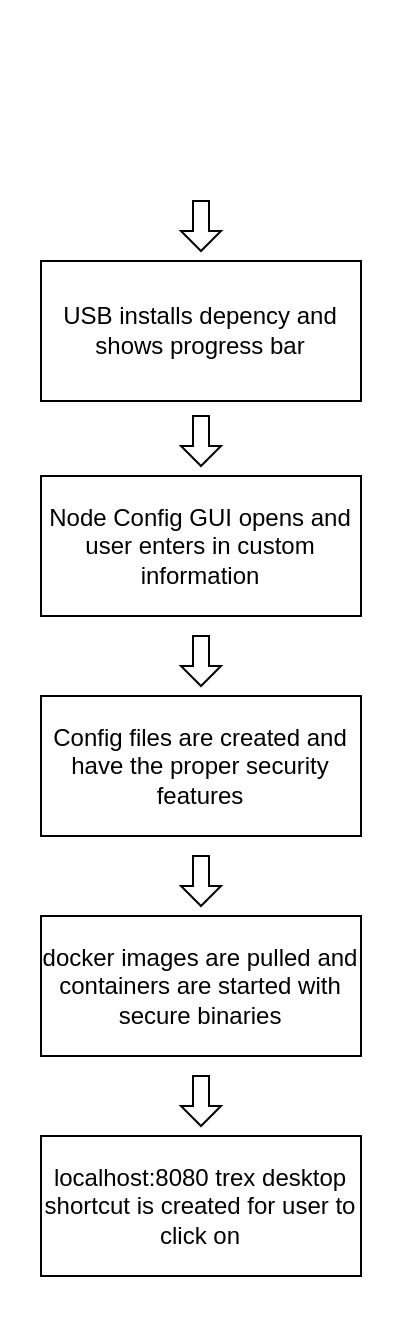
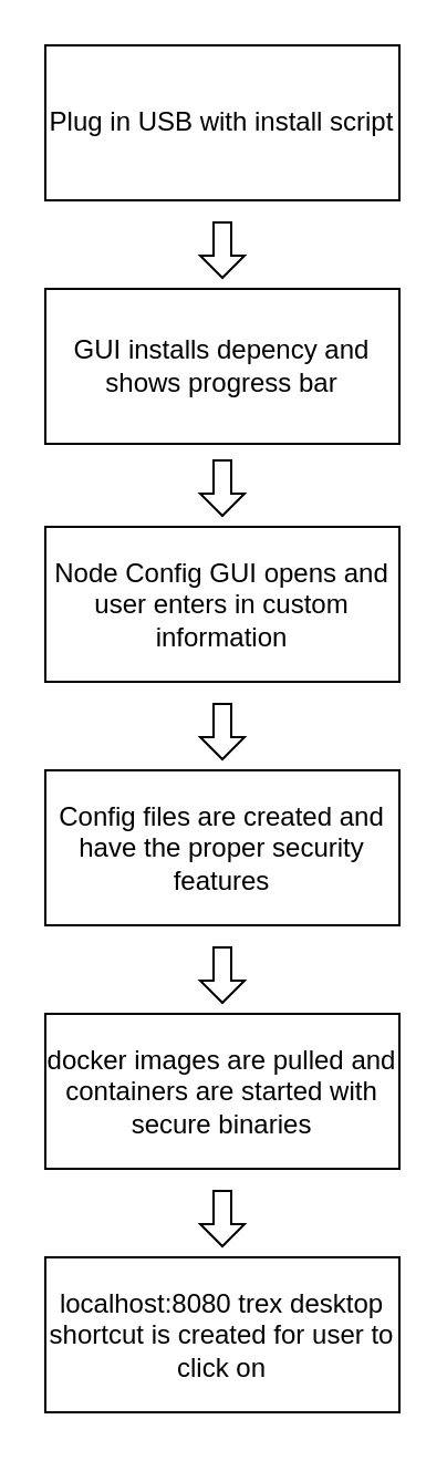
  <mxCell id="0" />
  <mxCell id="1" parent="0" />
+ <mxCell id="2" value="Plug in USB with install script" style="whiteSpace=wrap;html=1;" vertex="1" parent="1"><mxGeometry x="20" y="20" width="160" height="70" as="geometry" /></mxCell>
  <mxCell id="3" value="" style="shape=singleArrow;whiteSpace=wrap;html=1;arrowWidth=0.4;arrowSize=0.4;rotation=90;" vertex="1" parent="1"><mxGeometry x="87.5" y="102.5" width="25" height="20" as="geometry" /></mxCell>
- <mxCell id="4" value="USB installs depency and shows progress bar" style="whiteSpace=wrap;html=1;" vertex="1" parent="1"><mxGeometry x="20" y="130" width="160" height="70" as="geometry" /></mxCell>
+ <mxCell id="4" value="GUI installs depency and shows progress bar" style="whiteSpace=wrap;html=1;" vertex="1" parent="1"><mxGeometry x="20" y="130" width="160" height="70" as="geometry" /></mxCell>
  <mxCell id="5" value="" style="shape=singleArrow;whiteSpace=wrap;html=1;arrowWidth=0.4;arrowSize=0.4;rotation=90;" vertex="1" parent="1"><mxGeometry x="87.5" y="210" width="25" height="20" as="geometry" /></mxCell>
  <mxCell id="6" value="Node Config GUI opens and user enters in custom information" style="whiteSpace=wrap;html=1;" vertex="1" parent="1"><mxGeometry x="20" y="237.5" width="160" height="70" as="geometry" /></mxCell>
  <mxCell id="7" value="" style="shape=singleArrow;whiteSpace=wrap;html=1;arrowWidth=0.4;arrowSize=0.4;rotation=90;" vertex="1" parent="1"><mxGeometry x="87.5" y="320" width="25" height="20" as="geometry" /></mxCell>
  <mxCell id="8" value="Config files are created and have the proper security features" style="whiteSpace=wrap;html=1;" vertex="1" parent="1"><mxGeometry x="20" y="347.5" width="160" height="70" as="geometry" /></mxCell>
  <mxCell id="9" value="docker images are pulled and containers are started with secure binaries" style="whiteSpace=wrap;html=1;" vertex="1" parent="1"><mxGeometry x="20" y="457.5" width="160" height="70" as="geometry" /></mxCell>
  <mxCell id="10" value="" style="shape=singleArrow;whiteSpace=wrap;html=1;arrowWidth=0.4;arrowSize=0.4;rotation=90;" vertex="1" parent="1"><mxGeometry x="87.5" y="430" width="25" height="20" as="geometry" /></mxCell>
  <mxCell id="11" value="localhost:8080 trex desktop shortcut is created for user to click on" style="whiteSpace=wrap;html=1;" vertex="1" parent="1"><mxGeometry x="20" y="567.5" width="160" height="70" as="geometry" /></mxCell>
  <mxCell id="12" value="" style="shape=singleArrow;whiteSpace=wrap;html=1;arrowWidth=0.4;arrowSize=0.4;rotation=90;" vertex="1" parent="1"><mxGeometry x="87.5" y="540" width="25" height="20" as="geometry" /></mxCell>
